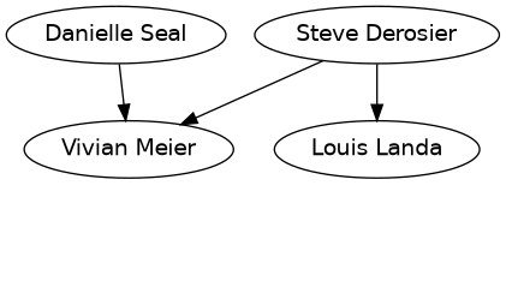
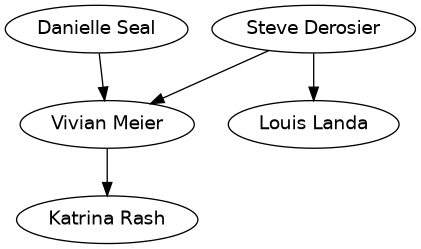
  digraph {
    fontname="DejaVu Sans"
    node [fontname="DejaVu Sans"]
    edge [fontname="DejaVu Sans"]
    n1 [label="Danielle Seal"]
    n2 [label="Vivian Meier"]
+   n3 [label="Katrina Rash"]
    n4 [label="Steve Derosier"]
    n5 [label="Louis Landa"]
    n1 -> n2
+   n2 -> n3
    n4 -> n2
    n4 -> n5
  }
